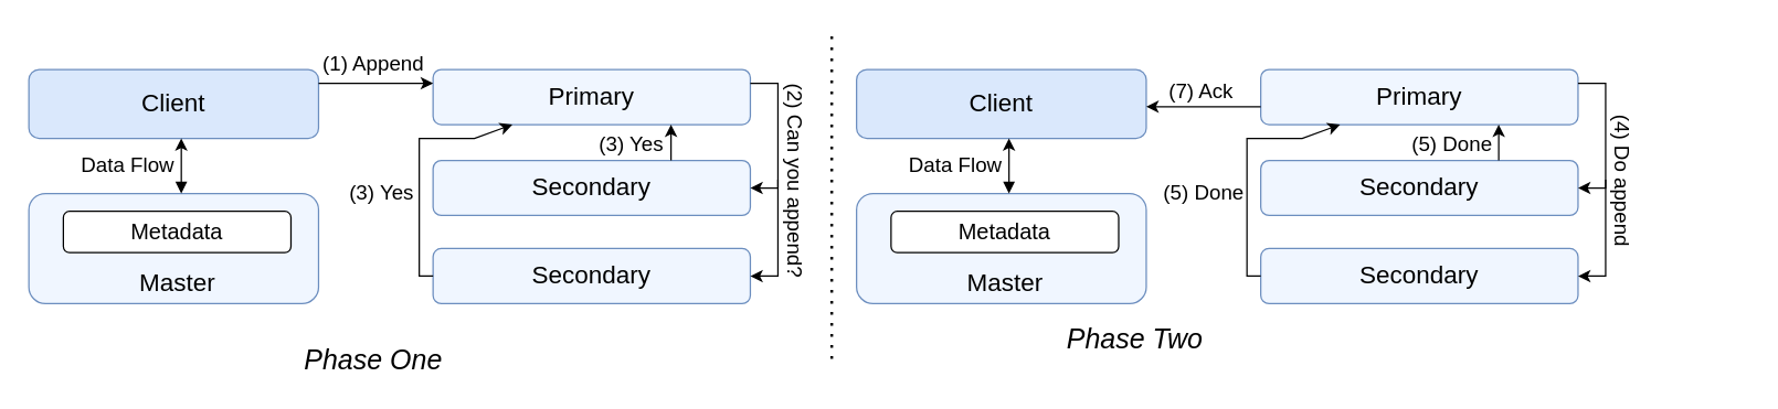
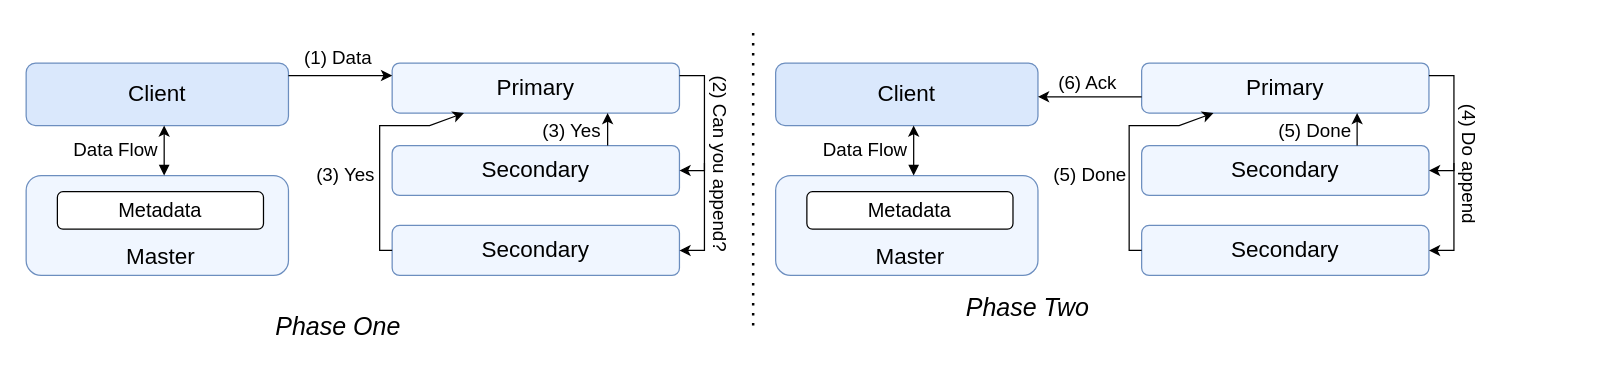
  <mxCell id="0" />
  <mxCell id="1" parent="0" />
  <mxCell id="2" value="" style="rounded=1;whiteSpace=wrap;html=1;fillColor=#f0f6ff;strokeColor=#6c8ebf;" vertex="1" parent="1"><mxGeometry x="20" y="140" width="210" height="80" as="geometry" /></mxCell>
  <mxCell id="3" value="&lt;font style=&quot;font-size: 18px;&quot;&gt;Client&lt;/font&gt;" style="rounded=1;whiteSpace=wrap;html=1;fillColor=#dae8fc;strokeColor=#6c8ebf;" vertex="1" parent="1"><mxGeometry x="20" y="50" width="210" height="50" as="geometry" /></mxCell>
  <mxCell id="4" value="&lt;font style=&quot;font-size: 18px;&quot;&gt;Master&lt;/font&gt;" style="text;html=1;align=center;verticalAlign=middle;whiteSpace=wrap;rounded=0;" vertex="1" parent="1"><mxGeometry x="97.5" y="190" width="60" height="30" as="geometry" /></mxCell>
  <mxCell id="5" value="&lt;font style=&quot;font-size: 16px;&quot;&gt;Metadata&lt;/font&gt;" style="rounded=1;whiteSpace=wrap;html=1;" vertex="1" parent="1"><mxGeometry x="45" y="153" width="165" height="30" as="geometry" /></mxCell>
  <mxCell id="6" value="&lt;font style=&quot;font-size: 18px;&quot;&gt;Primary&lt;/font&gt;" style="rounded=1;whiteSpace=wrap;html=1;fillColor=#f0f6ff;strokeColor=#6c8ebf;" vertex="1" parent="1"><mxGeometry x="313" y="50" width="230" height="40" as="geometry" /></mxCell>
  <mxCell id="7" value="&lt;font style=&quot;font-size: 18px;&quot;&gt;Secondary&lt;/font&gt;" style="rounded=1;whiteSpace=wrap;html=1;fillColor=#f0f6ff;strokeColor=#6c8ebf;" vertex="1" parent="1"><mxGeometry x="313" y="180" width="230" height="40" as="geometry" /></mxCell>
  <mxCell id="8" value="&lt;font style=&quot;font-size: 18px;&quot;&gt;Secondary&lt;/font&gt;" style="rounded=1;whiteSpace=wrap;html=1;fillColor=#f0f6ff;strokeColor=#6c8ebf;" vertex="1" parent="1"><mxGeometry x="313" y="116" width="230" height="40" as="geometry" /></mxCell>
  <mxCell id="9" value="" style="endArrow=classic;html=1;rounded=0;exitX=0.75;exitY=0;exitDx=0;exitDy=0;entryX=0.75;entryY=1;entryDx=0;entryDy=0;startArrow=block;startFill=1;" edge="1" parent="1"><mxGeometry width="50" height="50" relative="1" as="geometry"><mxPoint x="130.5" y="140" as="sourcePoint" /><mxPoint x="130.5" y="100" as="targetPoint" /></mxGeometry></mxCell>
  <mxCell id="10" value="" style="endArrow=classic;html=1;rounded=0;exitX=1;exitY=0.5;exitDx=0;exitDy=0;entryX=0;entryY=0.25;entryDx=0;entryDy=0;" edge="1" parent="1" target="6"><mxGeometry width="50" height="50" relative="1" as="geometry"><mxPoint x="230" y="60" as="sourcePoint" /><mxPoint x="310.46" y="60.36" as="targetPoint" /></mxGeometry></mxCell>
  <mxCell id="11" value="" style="endArrow=classic;html=1;rounded=0;exitX=1;exitY=0.25;exitDx=0;exitDy=0;entryX=1;entryY=0.5;entryDx=0;entryDy=0;" edge="1" parent="1" source="6" target="8"><mxGeometry width="50" height="50" relative="1" as="geometry"><mxPoint x="393" y="140" as="sourcePoint" /><mxPoint x="443" y="90" as="targetPoint" /><Array as="points"><mxPoint x="563" y="60" /><mxPoint x="563" y="136" /></Array></mxGeometry></mxCell>
  <mxCell id="12" value="" style="endArrow=classic;html=1;rounded=0;entryX=1;entryY=0.5;entryDx=0;entryDy=0;" edge="1" parent="1" target="7"><mxGeometry width="50" height="50" relative="1" as="geometry"><mxPoint x="563" y="130" as="sourcePoint" /><mxPoint x="443" y="90" as="targetPoint" /><Array as="points"><mxPoint x="563" y="200" /></Array></mxGeometry></mxCell>
  <mxCell id="13" value="" style="endArrow=classic;html=1;rounded=0;exitX=0;exitY=0.5;exitDx=0;exitDy=0;entryX=0.25;entryY=1;entryDx=0;entryDy=0;" edge="1" parent="1" source="7" target="6"><mxGeometry width="50" height="50" relative="1" as="geometry"><mxPoint x="263" y="220" as="sourcePoint" /><mxPoint x="313" y="170" as="targetPoint" /><Array as="points"><mxPoint x="303" y="200" /><mxPoint x="303" y="100" /><mxPoint x="343" y="100" /></Array></mxGeometry></mxCell>
  <mxCell id="14" value="" style="endArrow=classic;html=1;rounded=0;exitX=0.75;exitY=0;exitDx=0;exitDy=0;entryX=0.75;entryY=1;entryDx=0;entryDy=0;" edge="1" parent="1" source="8" target="6"><mxGeometry width="50" height="50" relative="1" as="geometry"><mxPoint x="483" y="120" as="sourcePoint" /><mxPoint x="533" y="70" as="targetPoint" /></mxGeometry></mxCell>
- <mxCell id="15" value="&lt;font style=&quot;font-size: 15px;&quot;&gt;(1) Append&lt;/font&gt;" style="text;html=1;align=center;verticalAlign=middle;whiteSpace=wrap;rounded=0;" vertex="1" parent="1"><mxGeometry x="210" y="30" width="120" height="30" as="geometry" /></mxCell>
+ <mxCell id="15" value="&lt;font style=&quot;font-size: 15px;&quot;&gt;(1) Data&lt;/font&gt;" style="text;html=1;align=center;verticalAlign=middle;whiteSpace=wrap;rounded=0;" vertex="1" parent="1"><mxGeometry x="210" y="30" width="120" height="30" as="geometry" /></mxCell>
  <mxCell id="16" value="&lt;font style=&quot;font-size: 15px;&quot;&gt;Data Flow&lt;/font&gt;" style="text;html=1;align=center;verticalAlign=middle;whiteSpace=wrap;rounded=0;" vertex="1" parent="1"><mxGeometry x="57" y="104" width="70" height="30" as="geometry" /></mxCell>
  <mxCell id="17" value="&lt;font style=&quot;font-size: 15px;&quot;&gt;(3) Yes&lt;/font&gt;" style="text;html=1;align=center;verticalAlign=middle;whiteSpace=wrap;rounded=0;rotation=0;" vertex="1" parent="1"><mxGeometry x="216" y="122" width="120" height="34" as="geometry" /></mxCell>
  <mxCell id="18" value="&lt;font style=&quot;font-size: 15px;&quot;&gt;(3) Yes&lt;/font&gt;" style="text;html=1;align=center;verticalAlign=middle;whiteSpace=wrap;rounded=0;rotation=0;" vertex="1" parent="1"><mxGeometry x="397" y="87" width="120" height="34" as="geometry" /></mxCell>
  <mxCell id="19" value="&lt;font style=&quot;font-size: 15px;&quot;&gt;(2) Can you append?&lt;/font&gt;" style="text;html=1;align=center;verticalAlign=middle;whiteSpace=wrap;rounded=0;rotation=90;" vertex="1" parent="1"><mxGeometry x="486" y="116" width="180" height="30" as="geometry" /></mxCell>
  <mxCell id="20" value="" style="rounded=1;whiteSpace=wrap;html=1;fillColor=#f0f6ff;strokeColor=#6c8ebf;" vertex="1" parent="1"><mxGeometry x="620" y="140" width="210" height="80" as="geometry" /></mxCell>
  <mxCell id="21" value="&lt;font style=&quot;font-size: 18px;&quot;&gt;Client&lt;/font&gt;" style="rounded=1;whiteSpace=wrap;html=1;fillColor=#dae8fc;strokeColor=#6c8ebf;" vertex="1" parent="1"><mxGeometry x="620" y="50" width="210" height="50" as="geometry" /></mxCell>
  <mxCell id="22" value="&lt;font style=&quot;font-size: 18px;&quot;&gt;Master&lt;/font&gt;" style="text;html=1;align=center;verticalAlign=middle;whiteSpace=wrap;rounded=0;" vertex="1" parent="1"><mxGeometry x="697.5" y="190" width="60" height="30" as="geometry" /></mxCell>
  <mxCell id="23" value="&lt;font style=&quot;font-size: 16px;&quot;&gt;Metadata&lt;/font&gt;" style="rounded=1;whiteSpace=wrap;html=1;" vertex="1" parent="1"><mxGeometry x="645" y="153" width="165" height="30" as="geometry" /></mxCell>
  <mxCell id="24" value="&lt;font style=&quot;font-size: 18px;&quot;&gt;Primary&lt;/font&gt;" style="rounded=1;whiteSpace=wrap;html=1;fillColor=#f0f6ff;strokeColor=#6c8ebf;" vertex="1" parent="1"><mxGeometry x="913" y="50" width="230" height="40" as="geometry" /></mxCell>
  <mxCell id="25" value="&lt;font style=&quot;font-size: 18px;&quot;&gt;Secondary&lt;/font&gt;" style="rounded=1;whiteSpace=wrap;html=1;fillColor=#f0f6ff;strokeColor=#6c8ebf;" vertex="1" parent="1"><mxGeometry x="913" y="180" width="230" height="40" as="geometry" /></mxCell>
  <mxCell id="26" value="&lt;font style=&quot;font-size: 18px;&quot;&gt;Secondary&lt;/font&gt;" style="rounded=1;whiteSpace=wrap;html=1;fillColor=#f0f6ff;strokeColor=#6c8ebf;" vertex="1" parent="1"><mxGeometry x="913" y="116" width="230" height="40" as="geometry" /></mxCell>
  <mxCell id="27" value="" style="endArrow=classic;html=1;rounded=0;exitX=0.75;exitY=0;exitDx=0;exitDy=0;entryX=0.75;entryY=1;entryDx=0;entryDy=0;startArrow=block;startFill=1;" edge="1" parent="1"><mxGeometry width="50" height="50" relative="1" as="geometry"><mxPoint x="730.5" y="140" as="sourcePoint" /><mxPoint x="730.5" y="100" as="targetPoint" /></mxGeometry></mxCell>
  <mxCell id="28" value="" style="endArrow=classic;html=1;rounded=0;exitX=1;exitY=0.5;exitDx=0;exitDy=0;entryX=0;entryY=0.25;entryDx=0;entryDy=0;" edge="1" parent="1"><mxGeometry width="50" height="50" relative="1" as="geometry"><mxPoint x="913" y="77" as="sourcePoint" /><mxPoint x="830" y="77" as="targetPoint" /></mxGeometry></mxCell>
  <mxCell id="29" value="" style="endArrow=classic;html=1;rounded=0;exitX=1;exitY=0.25;exitDx=0;exitDy=0;entryX=1;entryY=0.5;entryDx=0;entryDy=0;" edge="1" parent="1" source="24" target="26"><mxGeometry width="50" height="50" relative="1" as="geometry"><mxPoint x="993" y="140" as="sourcePoint" /><mxPoint x="1043" y="90" as="targetPoint" /><Array as="points"><mxPoint x="1163" y="60" /><mxPoint x="1163" y="136" /></Array></mxGeometry></mxCell>
  <mxCell id="30" value="" style="endArrow=classic;html=1;rounded=0;entryX=1;entryY=0.5;entryDx=0;entryDy=0;" edge="1" parent="1" target="25"><mxGeometry width="50" height="50" relative="1" as="geometry"><mxPoint x="1163" y="130" as="sourcePoint" /><mxPoint x="1043" y="90" as="targetPoint" /><Array as="points"><mxPoint x="1163" y="200" /></Array></mxGeometry></mxCell>
  <mxCell id="31" value="" style="endArrow=classic;html=1;rounded=0;exitX=0;exitY=0.5;exitDx=0;exitDy=0;entryX=0.25;entryY=1;entryDx=0;entryDy=0;" edge="1" parent="1" source="25" target="24"><mxGeometry width="50" height="50" relative="1" as="geometry"><mxPoint x="863" y="220" as="sourcePoint" /><mxPoint x="913" y="170" as="targetPoint" /><Array as="points"><mxPoint x="903" y="200" /><mxPoint x="903" y="100" /><mxPoint x="943" y="100" /></Array></mxGeometry></mxCell>
  <mxCell id="32" value="" style="endArrow=classic;html=1;rounded=0;exitX=0.75;exitY=0;exitDx=0;exitDy=0;entryX=0.75;entryY=1;entryDx=0;entryDy=0;" edge="1" parent="1" source="26" target="24"><mxGeometry width="50" height="50" relative="1" as="geometry"><mxPoint x="1083" y="120" as="sourcePoint" /><mxPoint x="1133" y="70" as="targetPoint" /></mxGeometry></mxCell>
- <mxCell id="33" value="&lt;font style=&quot;font-size: 15px;&quot;&gt;(7) Ack&lt;/font&gt;" style="text;html=1;align=center;verticalAlign=middle;whiteSpace=wrap;rounded=0;" vertex="1" parent="1"><mxGeometry x="810" y="50" width="120" height="30" as="geometry" /></mxCell>
+ <mxCell id="33" value="&lt;font style=&quot;font-size: 15px;&quot;&gt;(6) Ack&lt;/font&gt;" style="text;html=1;align=center;verticalAlign=middle;whiteSpace=wrap;rounded=0;" vertex="1" parent="1"><mxGeometry x="810" y="50" width="120" height="30" as="geometry" /></mxCell>
  <mxCell id="34" value="&lt;font style=&quot;font-size: 15px;&quot;&gt;Data Flow&lt;/font&gt;" style="text;html=1;align=center;verticalAlign=middle;whiteSpace=wrap;rounded=0;" vertex="1" parent="1"><mxGeometry x="657" y="104" width="70" height="30" as="geometry" /></mxCell>
  <mxCell id="35" value="&lt;font style=&quot;font-size: 15px;&quot;&gt;(5) Done&lt;/font&gt;" style="text;html=1;align=center;verticalAlign=middle;whiteSpace=wrap;rounded=0;rotation=0;" vertex="1" parent="1"><mxGeometry x="812" y="122" width="120" height="34" as="geometry" /></mxCell>
  <mxCell id="36" value="&lt;font style=&quot;font-size: 15px;&quot;&gt;(5) Done&lt;/font&gt;" style="text;html=1;align=center;verticalAlign=middle;whiteSpace=wrap;rounded=0;rotation=0;" vertex="1" parent="1"><mxGeometry x="992" y="87" width="120" height="34" as="geometry" /></mxCell>
  <mxCell id="37" value="&lt;font style=&quot;font-size: 15px;&quot;&gt;(4) Do append&lt;/font&gt;" style="text;html=1;align=center;verticalAlign=middle;whiteSpace=wrap;rounded=0;rotation=90;" vertex="1" parent="1"><mxGeometry x="1086" y="116" width="180" height="30" as="geometry" /></mxCell>
  <mxCell id="38" value="&lt;i style=&quot;&quot;&gt;&lt;font style=&quot;font-size: 20px;&quot;&gt;Phase One&lt;/font&gt;&lt;/i&gt;" style="text;html=1;align=center;verticalAlign=middle;whiteSpace=wrap;rounded=0;" vertex="1" parent="1"><mxGeometry x="210" y="245" width="120" height="30" as="geometry" /></mxCell>
  <mxCell id="39" value="&lt;i style=&quot;&quot;&gt;&lt;font style=&quot;font-size: 20px;&quot;&gt;Phase Two&lt;/font&gt;&lt;/i&gt;" style="text;html=1;align=center;verticalAlign=middle;whiteSpace=wrap;rounded=0;" vertex="1" parent="1"><mxGeometry x="762" y="230" width="120" height="30" as="geometry" /></mxCell>
  <mxCell id="40" value="" style="endArrow=none;dashed=1;html=1;dashPattern=1 3;strokeWidth=2;rounded=0;" edge="1" parent="1"><mxGeometry width="50" height="50" relative="1" as="geometry"><mxPoint x="602" y="260" as="sourcePoint" /><mxPoint x="602" y="20" as="targetPoint" /></mxGeometry></mxCell>
